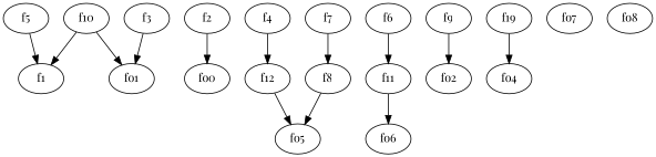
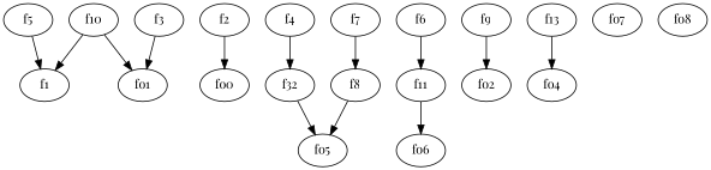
  strict digraph {
    fontname="Playfair Display"
    node [fontname="Playfair Display"]
    edge [fontname="Playfair Display" weight=2]
    f10
    f1
    fo1
    n4 [label=fo0]
    f2
    f3
    f4
-   f12
+   f12 [label=f32]
    fo5
    f5
    f6
    f11
    f7
    f8
    f9
    fo2
    fo6
-   f13 [label=f19]
+   f13
    fo4
    fo7
    fo8
    f10 -> f1
    f10 -> fo1
    f2 -> n4
    f3 -> fo1
    f4 -> f12
    f12 -> fo5
    f5 -> f1
    f6 -> f11
    f11 -> fo6
    f7 -> f8
    f8 -> fo5
    f9 -> fo2
    f13 -> fo4
  }
